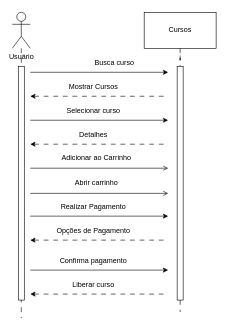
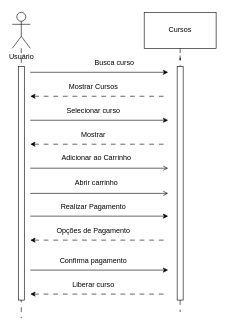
  <mxCell id="0" />
  <mxCell id="1" parent="0" />
  <mxCell id="2" style="edgeStyle=orthogonalEdgeStyle;rounded=0;orthogonalLoop=1;jettySize=auto;html=1;dashed=1;dashPattern=8 8;endArrow=none;endFill=0;" edge="1" parent="1" source="27"><mxGeometry relative="1" as="geometry"><mxPoint x="300" y="520" as="targetPoint" /></mxGeometry></mxCell>
  <mxCell id="3" value="Cursos" style="rounded=0;whiteSpace=wrap;html=1;" vertex="1" parent="1"><mxGeometry x="240" y="20" width="120" height="60" as="geometry" /></mxCell>
  <mxCell id="4" style="edgeStyle=orthogonalEdgeStyle;rounded=0;orthogonalLoop=1;jettySize=auto;html=1;dashed=1;dashPattern=8 8;endArrow=none;endFill=0;" edge="1" parent="1" source="5"><mxGeometry relative="1" as="geometry"><mxPoint x="35" y="530" as="targetPoint" /></mxGeometry></mxCell>
  <mxCell id="5" value="Usuário" style="shape=umlActor;verticalLabelPosition=bottom;verticalAlign=top;html=1;outlineConnect=0;" vertex="1" parent="1"><mxGeometry x="20" y="20" width="30" height="60" as="geometry" /></mxCell>
  <mxCell id="6" value="" style="edgeStyle=none;orthogonalLoop=1;jettySize=auto;html=1;rounded=0;" edge="1" parent="1"><mxGeometry width="100" relative="1" as="geometry"><mxPoint x="50" y="120" as="sourcePoint" /><mxPoint x="280" y="120" as="targetPoint" /><Array as="points" /></mxGeometry></mxCell>
  <mxCell id="7" value="Busca curso" style="text;html=1;align=center;verticalAlign=middle;resizable=0;points=[];autosize=1;strokeColor=none;fillColor=none;" vertex="1" parent="1"><mxGeometry x="145" y="90" width="90" height="30" as="geometry" /></mxCell>
  <mxCell id="8" value="" style="edgeStyle=none;orthogonalLoop=1;jettySize=auto;html=1;rounded=0;startArrow=classic;startFill=1;endArrow=none;endFill=0;dashed=1;dashPattern=8 8;" edge="1" parent="1"><mxGeometry width="100" relative="1" as="geometry"><mxPoint x="50" y="160" as="sourcePoint" /><mxPoint x="280" y="160" as="targetPoint" /><Array as="points" /></mxGeometry></mxCell>
  <mxCell id="9" value="Mostrar Cursos" style="text;html=1;align=center;verticalAlign=middle;resizable=0;points=[];autosize=1;strokeColor=none;fillColor=none;" vertex="1" parent="1"><mxGeometry x="100" y="130" width="110" height="30" as="geometry" /></mxCell>
  <mxCell id="10" value="" style="edgeStyle=none;orthogonalLoop=1;jettySize=auto;html=1;rounded=0;" edge="1" parent="1"><mxGeometry width="100" relative="1" as="geometry"><mxPoint x="50" y="200" as="sourcePoint" /><mxPoint x="280" y="200" as="targetPoint" /><Array as="points" /></mxGeometry></mxCell>
  <mxCell id="11" value="Selecionar curso" style="text;html=1;align=center;verticalAlign=middle;resizable=0;points=[];autosize=1;strokeColor=none;fillColor=none;" vertex="1" parent="1"><mxGeometry x="100" y="170" width="110" height="30" as="geometry" /></mxCell>
  <mxCell id="12" value="" style="edgeStyle=none;orthogonalLoop=1;jettySize=auto;html=1;rounded=0;startArrow=classic;startFill=1;endArrow=none;endFill=0;dashed=1;dashPattern=8 8;" edge="1" parent="1"><mxGeometry width="100" relative="1" as="geometry"><mxPoint x="50" y="240" as="sourcePoint" /><mxPoint x="280" y="240" as="targetPoint" /><Array as="points" /></mxGeometry></mxCell>
- <mxCell id="13" value="Detalhes" style="text;html=1;align=center;verticalAlign=middle;resizable=0;points=[];autosize=1;strokeColor=none;fillColor=none;" vertex="1" parent="1"><mxGeometry x="120" y="210" width="70" height="30" as="geometry" /></mxCell>
+ <mxCell id="13" value="Mostrar" style="text;html=1;align=center;verticalAlign=middle;resizable=0;points=[];autosize=1;strokeColor=none;fillColor=none;" vertex="1" parent="1"><mxGeometry x="120" y="210" width="70" height="30" as="geometry" /></mxCell>
  <mxCell id="14" value="" style="edgeStyle=none;orthogonalLoop=1;jettySize=auto;html=1;rounded=0;endArrow=open;endFill=0;" edge="1" parent="1"><mxGeometry width="100" relative="1" as="geometry"><mxPoint x="50" y="280" as="sourcePoint" /><mxPoint x="280" y="280" as="targetPoint" /><Array as="points" /></mxGeometry></mxCell>
  <mxCell id="15" value="Adicionar ao Carrinho" style="text;html=1;align=center;verticalAlign=middle;resizable=0;points=[];autosize=1;strokeColor=none;fillColor=none;" vertex="1" parent="1"><mxGeometry x="90" y="248" width="140" height="30" as="geometry" /></mxCell>
  <mxCell id="16" value="" style="edgeStyle=none;orthogonalLoop=1;jettySize=auto;html=1;rounded=0;endArrow=open;endFill=0;" edge="1" parent="1"><mxGeometry width="100" relative="1" as="geometry"><mxPoint x="50" y="322" as="sourcePoint" /><mxPoint x="280" y="322" as="targetPoint" /><Array as="points" /></mxGeometry></mxCell>
  <mxCell id="17" value="Abrir carrinho" style="text;html=1;align=center;verticalAlign=middle;resizable=0;points=[];autosize=1;strokeColor=none;fillColor=none;" vertex="1" parent="1"><mxGeometry x="110" y="290" width="100" height="30" as="geometry" /></mxCell>
  <mxCell id="18" value="" style="edgeStyle=none;orthogonalLoop=1;jettySize=auto;html=1;rounded=0;" edge="1" parent="1"><mxGeometry width="100" relative="1" as="geometry"><mxPoint x="50" y="360" as="sourcePoint" /><mxPoint x="280" y="360" as="targetPoint" /><Array as="points" /></mxGeometry></mxCell>
  <mxCell id="19" value="Realizar Pagamento" style="text;html=1;align=center;verticalAlign=middle;resizable=0;points=[];autosize=1;strokeColor=none;fillColor=none;" vertex="1" parent="1"><mxGeometry x="90" y="330" width="130" height="30" as="geometry" /></mxCell>
  <mxCell id="20" value="" style="edgeStyle=none;orthogonalLoop=1;jettySize=auto;html=1;rounded=0;startArrow=classic;startFill=1;endArrow=none;endFill=0;dashed=1;dashPattern=8 8;" edge="1" parent="1"><mxGeometry width="100" relative="1" as="geometry"><mxPoint x="50" y="400" as="sourcePoint" /><mxPoint x="280" y="400" as="targetPoint" /><Array as="points" /></mxGeometry></mxCell>
  <mxCell id="21" value="Opções de Pagamento" style="text;html=1;align=center;verticalAlign=middle;resizable=0;points=[];autosize=1;strokeColor=none;fillColor=none;" vertex="1" parent="1"><mxGeometry x="80" y="370" width="150" height="30" as="geometry" /></mxCell>
  <mxCell id="22" value="" style="edgeStyle=none;orthogonalLoop=1;jettySize=auto;html=1;rounded=0;" edge="1" parent="1"><mxGeometry width="100" relative="1" as="geometry"><mxPoint x="50" y="450" as="sourcePoint" /><mxPoint x="280" y="450" as="targetPoint" /><Array as="points" /></mxGeometry></mxCell>
  <mxCell id="23" value="Confirma pagamento" style="text;html=1;align=center;verticalAlign=middle;resizable=0;points=[];autosize=1;strokeColor=none;fillColor=none;" vertex="1" parent="1"><mxGeometry x="85" y="420" width="140" height="30" as="geometry" /></mxCell>
  <mxCell id="24" value="" style="edgeStyle=none;orthogonalLoop=1;jettySize=auto;html=1;rounded=0;startArrow=classic;startFill=1;endArrow=none;endFill=0;dashed=1;dashPattern=8 8;" edge="1" parent="1"><mxGeometry width="100" relative="1" as="geometry"><mxPoint x="50" y="490" as="sourcePoint" /><mxPoint x="280" y="490" as="targetPoint" /><Array as="points" /></mxGeometry></mxCell>
  <mxCell id="25" value="Liberar curso" style="text;html=1;align=center;verticalAlign=middle;resizable=0;points=[];autosize=1;strokeColor=none;fillColor=none;" vertex="1" parent="1"><mxGeometry x="110" y="460" width="90" height="30" as="geometry" /></mxCell>
  <mxCell id="26" value="" style="edgeStyle=orthogonalEdgeStyle;rounded=0;orthogonalLoop=1;jettySize=auto;html=1;dashed=1;dashPattern=8 8;endArrow=none;endFill=0;" edge="1" parent="1" source="3" target="27"><mxGeometry relative="1" as="geometry"><mxPoint x="300" y="520" as="targetPoint" /><mxPoint x="300" y="80" as="sourcePoint" /></mxGeometry></mxCell>
  <mxCell id="27" value="" style="whiteSpace=wrap;html=1;" vertex="1" parent="1"><mxGeometry x="295" y="110" width="10" height="390" as="geometry" /></mxCell>
  <mxCell id="28" value="" style="whiteSpace=wrap;html=1;" vertex="1" parent="1"><mxGeometry x="30" y="110" width="10" height="390" as="geometry" /></mxCell>
